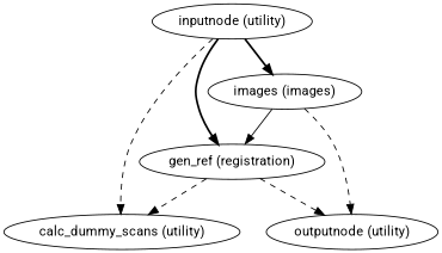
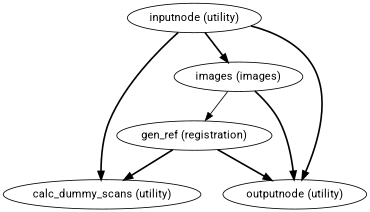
  strict digraph {
    fontname=Roboto
    node [fontname=Roboto]
    edge [fontname=Roboto style=dashed]
    n1 [label="images (images)"]
    "inputnode (utility)"
    "gen_ref (registration)"
    "calc_dummy_scans (utility)"
    "outputnode (utility)"
    n1 -> "gen_ref (registration)" [style=solid]
-   n1 -> "outputnode (utility)"
+   n1 -> "outputnode (utility)" [style=bold]
    "inputnode (utility)" -> n1 [style=bold]
-   "inputnode (utility)" -> "gen_ref (registration)" [style=bold]
-   "inputnode (utility)" -> "calc_dummy_scans (utility)"
-   "gen_ref (registration)" -> "calc_dummy_scans (utility)"
-   "gen_ref (registration)" -> "outputnode (utility)"
+   "inputnode (utility)" -> "outputnode (utility)" [style=bold]
+   "inputnode (utility)" -> "calc_dummy_scans (utility)" [style=bold]
+   "gen_ref (registration)" -> "calc_dummy_scans (utility)" [style=bold]
+   "gen_ref (registration)" -> "outputnode (utility)" [style=bold]
  }
